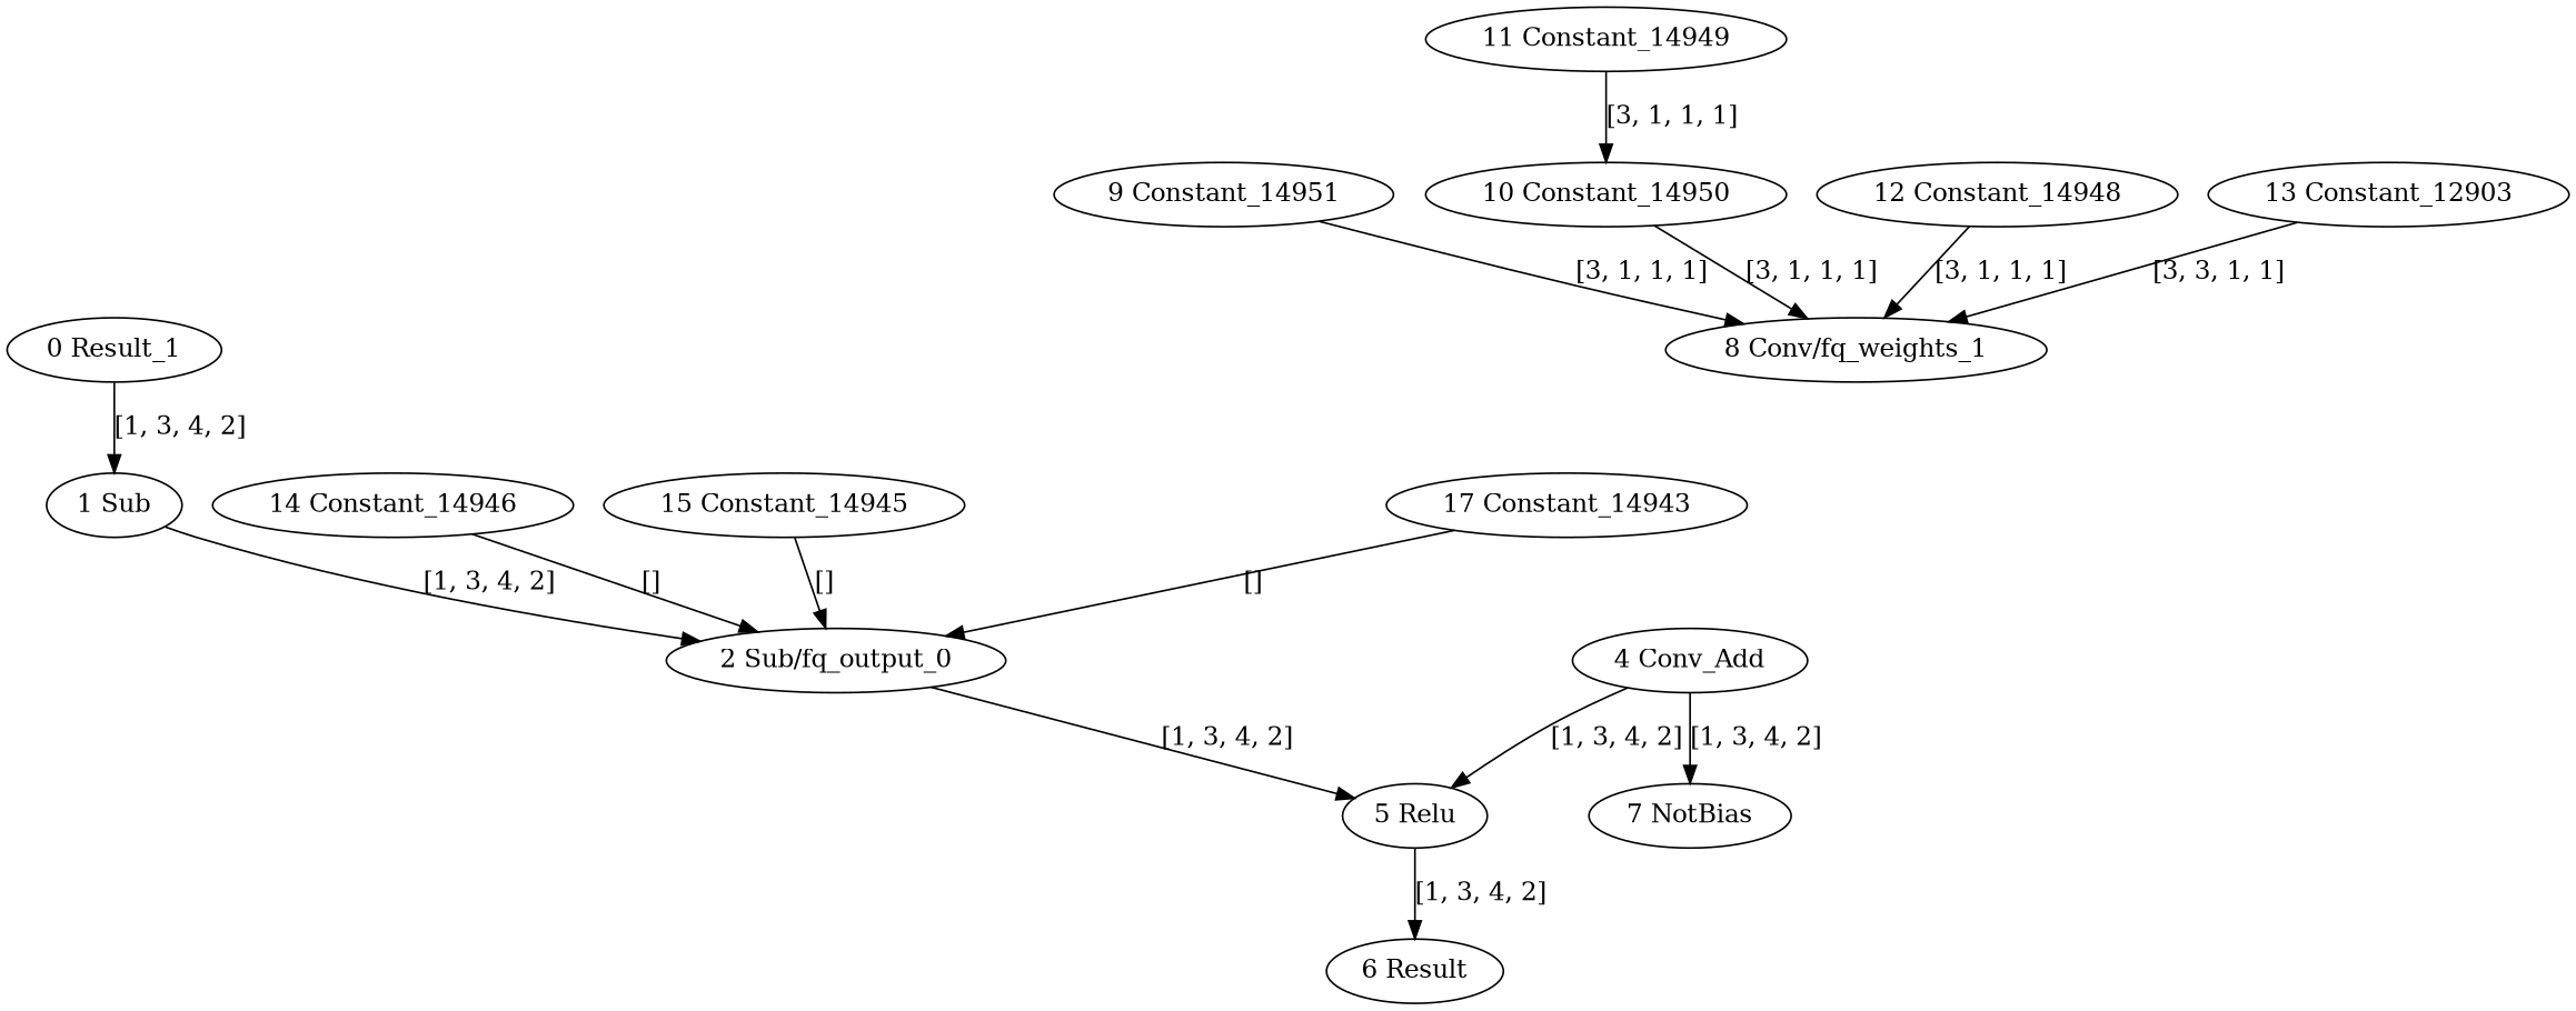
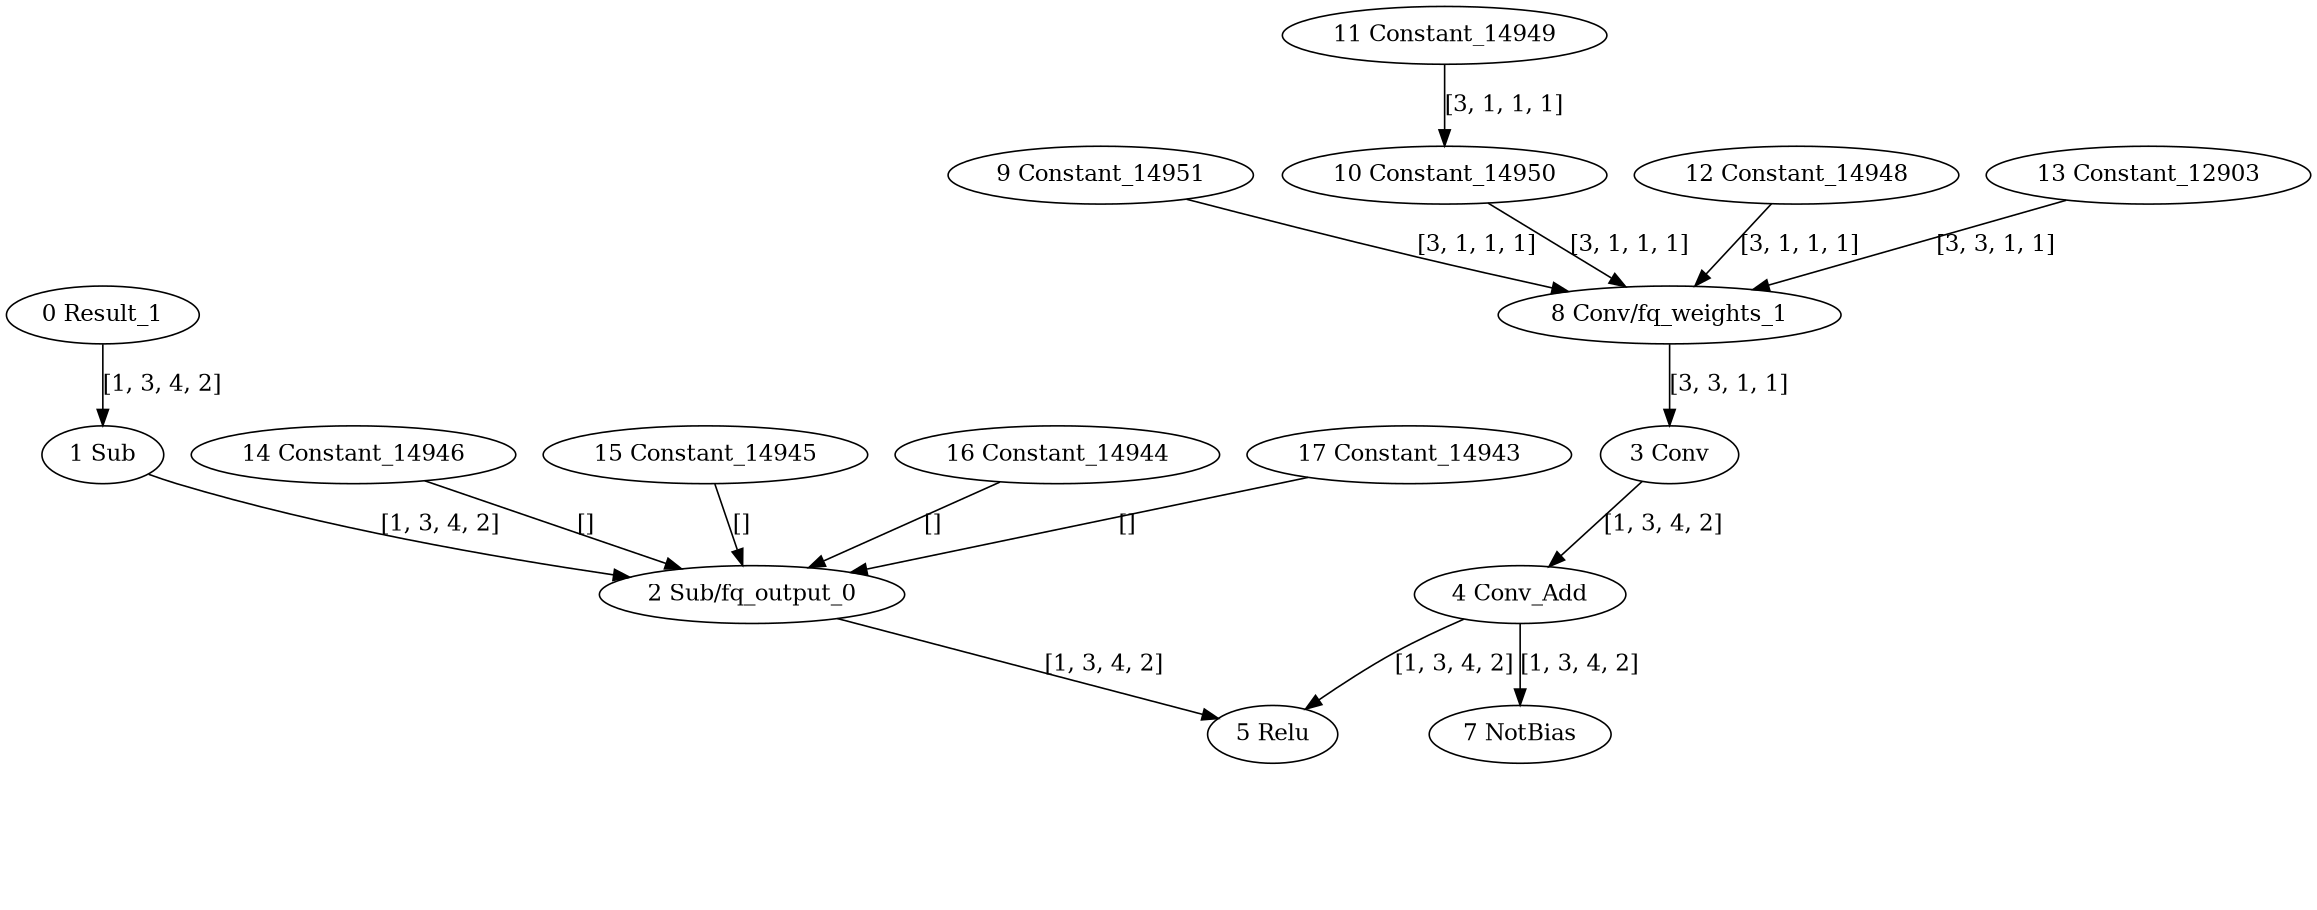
  strict digraph {
    node [type=Constant]
    edge [style=solid]
    n1 [label="0 Result_1" type=Parameter]
    "1 Sub" [type=Subtract]
    "2 Sub/fq_output_0" [type=FakeQuantize]
    "5 Relu" [type=Relu]
+   "3 Conv" [type=Convolution]
    "4 Conv_Add" [type=Add]
    "7 NotBias"
-   "6 Result" [type=Result]
    "8 Conv/fq_weights_1" [type=FakeQuantize]
    "9 Constant_14951"
    "10 Constant_14950"
    "11 Constant_14949"
    "12 Constant_14948"
    "13 Constant_12903"
    "14 Constant_14946"
    "15 Constant_14945"
+   "16 Constant_14944"
    "17 Constant_14943"
    n1 -> "1 Sub" [label="[1, 3, 4, 2]"]
    "1 Sub" -> "2 Sub/fq_output_0" [label="[1, 3, 4, 2]"]
    "2 Sub/fq_output_0" -> "5 Relu" [label="[1, 3, 4, 2]"]
-   "5 Relu" -> "6 Result" [label="[1, 3, 4, 2]"]
+   "3 Conv" -> "4 Conv_Add" [label="[1, 3, 4, 2]"]
    "4 Conv_Add" -> "5 Relu" [label="[1, 3, 4, 2]"]
    "4 Conv_Add" -> "7 NotBias" [label="[1, 3, 4, 2]"]
+   "8 Conv/fq_weights_1" -> "3 Conv" [label="[3, 3, 1, 1]"]
    "9 Constant_14951" -> "8 Conv/fq_weights_1" [label="[3, 1, 1, 1]"]
    "10 Constant_14950" -> "8 Conv/fq_weights_1" [label="[3, 1, 1, 1]"]
    "11 Constant_14949" -> "10 Constant_14950" [label="[3, 1, 1, 1]"]
    "12 Constant_14948" -> "8 Conv/fq_weights_1" [label="[3, 1, 1, 1]"]
    "13 Constant_12903" -> "8 Conv/fq_weights_1" [label="[3, 3, 1, 1]"]
    "14 Constant_14946" -> "2 Sub/fq_output_0" [label="[]"]
    "15 Constant_14945" -> "2 Sub/fq_output_0" [label="[]"]
+   "16 Constant_14944" -> "2 Sub/fq_output_0" [label="[]"]
    "17 Constant_14943" -> "2 Sub/fq_output_0" [label="[]"]
  }
